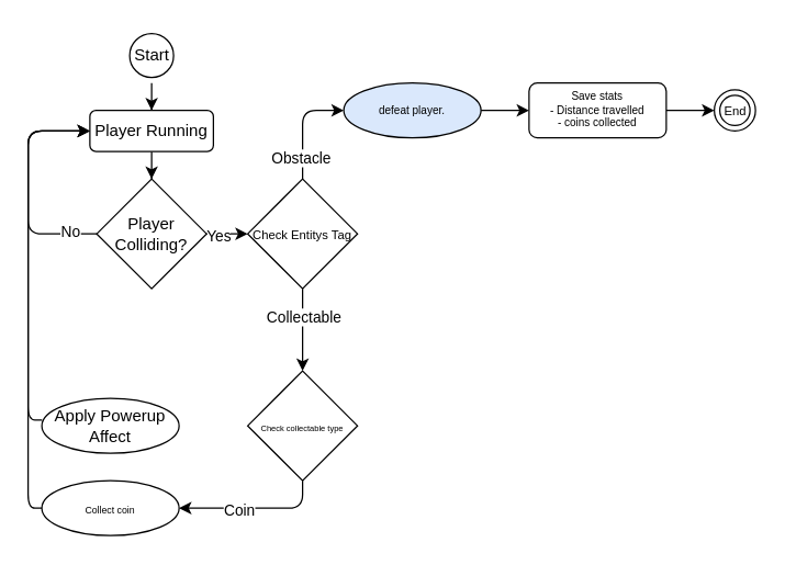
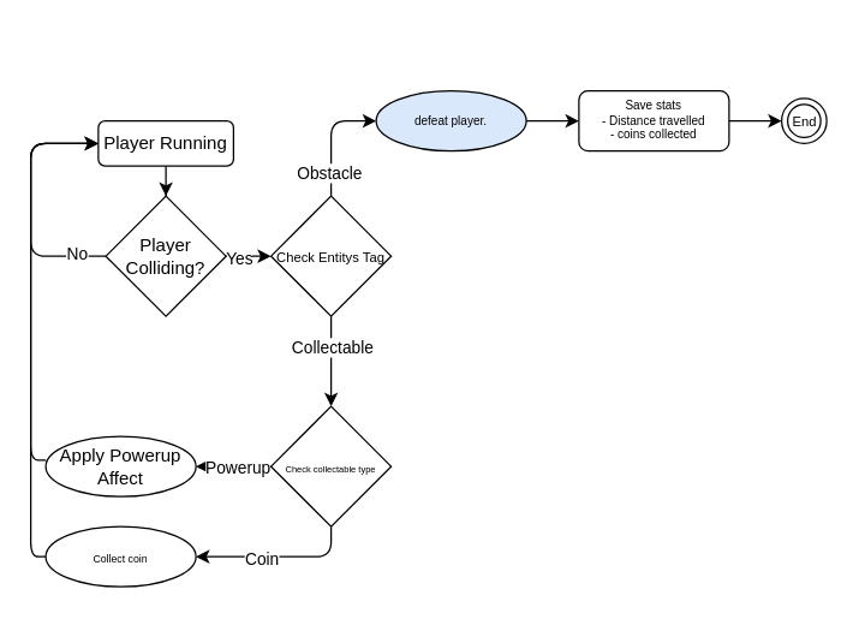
  <mxCell id="0" />
  <mxCell id="1" parent="0" />
- <mxCell id="2" value="" style="edgeStyle=orthogonalEdgeStyle;rounded=0;orthogonalLoop=1;jettySize=auto;html=1;" parent="1" source="3" target="5" edge="1"><mxGeometry relative="1" as="geometry" /></mxCell>
- <mxCell id="3" value="Start" style="ellipse;html=1;shape=startState;" parent="1" vertex="1"><mxGeometry x="90" width="40" height="40" as="geometry" y="20" /></mxCell>
  <mxCell id="4" value="" style="edgeStyle=orthogonalEdgeStyle;rounded=0;orthogonalLoop=1;jettySize=auto;html=1;" parent="1" source="5" target="10" edge="1"><mxGeometry relative="1" as="geometry" /></mxCell>
  <mxCell id="5" value="Player Running" style="whiteSpace=wrap;html=1;rounded=1;" parent="1" vertex="1"><mxGeometry x="65" y="80" width="90" height="30" as="geometry" /></mxCell>
  <mxCell id="6" style="edgeStyle=orthogonalEdgeStyle;rounded=0;orthogonalLoop=1;jettySize=auto;html=1;" parent="1" source="10" edge="1"><mxGeometry relative="1" as="geometry"><mxPoint x="180" y="170" as="targetPoint" /></mxGeometry></mxCell>
  <mxCell id="7" value="Yes" style="edgeLabel;html=1;align=center;verticalAlign=middle;resizable=0;points=[];" parent="6" vertex="1" connectable="0"><mxGeometry x="-0.461" y="-1" relative="1" as="geometry"><mxPoint as="offset" /></mxGeometry></mxCell>
  <mxCell id="8" style="edgeStyle=orthogonalEdgeStyle;orthogonalLoop=1;jettySize=auto;html=1;shadow=0;rounded=1;" parent="1" source="10" target="5" edge="1"><mxGeometry relative="1" as="geometry"><mxPoint x="-20" y="100" as="targetPoint" /><Array as="points"><mxPoint x="20" y="170" /><mxPoint x="20" y="95" /></Array></mxGeometry></mxCell>
  <mxCell id="9" value="No" style="edgeLabel;html=1;align=center;verticalAlign=middle;resizable=0;points=[];" parent="8" vertex="1" connectable="0"><mxGeometry x="-0.768" y="-2" relative="1" as="geometry"><mxPoint as="offset" /></mxGeometry></mxCell>
  <mxCell id="10" value="Player Colliding?" style="rhombus;whiteSpace=wrap;html=1;" parent="1" vertex="1"><mxGeometry x="70" y="130" width="80" height="80" as="geometry" /></mxCell>
  <mxCell id="11" style="edgeStyle=orthogonalEdgeStyle;rounded=1;orthogonalLoop=1;jettySize=auto;html=1;entryX=0;entryY=0.5;entryDx=0;entryDy=0;" parent="1" source="15" target="17" edge="1"><mxGeometry relative="1" as="geometry"><Array as="points"><mxPoint x="220" y="80" /></Array></mxGeometry></mxCell>
  <mxCell id="12" value="Obstacle" style="edgeLabel;html=1;align=center;verticalAlign=middle;resizable=0;points=[];" parent="11" vertex="1" connectable="0"><mxGeometry x="-0.604" y="2" relative="1" as="geometry"><mxPoint as="offset" /></mxGeometry></mxCell>
  <mxCell id="13" value="" style="edgeStyle=orthogonalEdgeStyle;rounded=0;orthogonalLoop=1;jettySize=auto;html=1;" parent="1" source="15" target="25" edge="1"><mxGeometry relative="1" as="geometry" /></mxCell>
  <mxCell id="14" value="Collectable" style="edgeLabel;html=1;align=center;verticalAlign=middle;resizable=0;points=[];" parent="13" vertex="1" connectable="0"><mxGeometry x="-0.35" relative="1" as="geometry"><mxPoint as="offset" /></mxGeometry></mxCell>
  <mxCell id="15" value="&lt;span style=&quot;font-size: 9px;&quot;&gt;Check Entitys Tag&lt;/span&gt;" style="rhombus;whiteSpace=wrap;html=1;" parent="1" vertex="1"><mxGeometry x="180" y="130" width="80" height="80" as="geometry" /></mxCell>
  <mxCell id="16" value="" style="edgeStyle=orthogonalEdgeStyle;rounded=0;orthogonalLoop=1;jettySize=auto;html=1;" parent="1" source="17" target="19" edge="1"><mxGeometry relative="1" as="geometry" /></mxCell>
  <mxCell id="17" value="defeat player." style="ellipse;whiteSpace=wrap;html=1;align=center;fontSize=8;fillColor=#dae8fc;" parent="1" vertex="1"><mxGeometry x="250" y="60" width="100" height="40" as="geometry" /></mxCell>
  <mxCell id="18" style="edgeStyle=orthogonalEdgeStyle;rounded=0;orthogonalLoop=1;jettySize=auto;html=1;entryX=0;entryY=0.5;entryDx=0;entryDy=0;" parent="1" source="19" target="20" edge="1"><mxGeometry relative="1" as="geometry" /></mxCell>
  <mxCell id="19" value="Save stats&lt;br&gt;- Distance travelled&lt;br&gt;- coins collected" style="whiteSpace=wrap;html=1;align=center;fontSize=8;rounded=1;" parent="1" vertex="1"><mxGeometry x="385" y="60" width="100" height="40" as="geometry" /></mxCell>
  <mxCell id="20" value="&lt;font style=&quot;font-size: 9px;&quot;&gt;End&lt;/font&gt;" style="ellipse;html=1;shape=endState;" parent="1" vertex="1"><mxGeometry x="520" y="65" width="30" height="30" as="geometry" /></mxCell>
+ <mxCell id="21" style="edgeStyle=orthogonalEdgeStyle;rounded=0;orthogonalLoop=1;jettySize=auto;html=1;exitX=0;exitY=0.5;exitDx=0;exitDy=0;entryX=1;entryY=0.5;entryDx=0;entryDy=0;" parent="1" source="25" target="27" edge="1"><mxGeometry relative="1" as="geometry" /></mxCell>
+ <mxCell id="22" value="Powerup" style="edgeLabel;html=1;align=center;verticalAlign=middle;resizable=0;points=[];" parent="21" vertex="1" connectable="0"><mxGeometry x="-0.309" relative="1" as="geometry"><mxPoint x="-6" as="offset" /></mxGeometry></mxCell>
  <mxCell id="23" style="edgeStyle=orthogonalEdgeStyle;rounded=1;orthogonalLoop=1;jettySize=auto;html=1;entryX=1;entryY=0.5;entryDx=0;entryDy=0;" parent="1" source="25" target="29" edge="1"><mxGeometry relative="1" as="geometry"><Array as="points"><mxPoint x="220" y="370" /></Array></mxGeometry></mxCell>
  <mxCell id="24" value="Coin" style="edgeLabel;html=1;align=center;verticalAlign=middle;resizable=0;points=[];" parent="23" vertex="1" connectable="0"><mxGeometry x="0.227" y="1" relative="1" as="geometry"><mxPoint as="offset" /></mxGeometry></mxCell>
  <mxCell id="25" value="&lt;font style=&quot;font-size: 6px;&quot;&gt;Check collectable type&lt;/font&gt;" style="rhombus;whiteSpace=wrap;html=1;" parent="1" vertex="1"><mxGeometry x="180" y="270" width="80" height="80" as="geometry" /></mxCell>
  <mxCell id="26" style="edgeStyle=orthogonalEdgeStyle;rounded=1;orthogonalLoop=1;jettySize=auto;html=1;entryX=0;entryY=0.5;entryDx=0;entryDy=0;exitX=0.001;exitY=0.394;exitDx=0;exitDy=0;exitPerimeter=0;" parent="1" source="27" edge="1"><mxGeometry relative="1" as="geometry"><mxPoint x="20" y="310" as="sourcePoint" /><mxPoint x="65" y="95" as="targetPoint" /><Array as="points"><mxPoint x="20" y="306" /><mxPoint x="20" y="95" /></Array></mxGeometry></mxCell>
  <mxCell id="27" value="Apply Powerup Affect" style="ellipse;whiteSpace=wrap;html=1;align=center;" parent="1" vertex="1"><mxGeometry x="30" y="290" width="100" height="40" as="geometry" /></mxCell>
  <mxCell id="28" style="edgeStyle=orthogonalEdgeStyle;rounded=1;orthogonalLoop=1;jettySize=auto;html=1;entryX=0;entryY=0.5;entryDx=0;entryDy=0;" parent="1" source="29" target="5" edge="1"><mxGeometry relative="1" as="geometry"><Array as="points"><mxPoint x="20" y="370" /><mxPoint x="20" y="95" /></Array></mxGeometry></mxCell>
  <mxCell id="29" value="&lt;font style=&quot;font-size: 7px;&quot;&gt;Collect coin&lt;/font&gt;" style="ellipse;whiteSpace=wrap;html=1;align=center;" parent="1" vertex="1"><mxGeometry x="30" y="350" width="100" height="40" as="geometry" /></mxCell>
